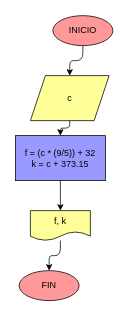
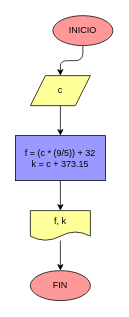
  <mxCell id="0" />
  <mxCell id="1" parent="0" />
  <mxCell id="2" value="" style="edgeStyle=orthogonalEdgeStyle;html=1;strokeColor=#000000;sketch=0;fontColor=#000000;" parent="1" source="3" target="5" edge="1"><mxGeometry relative="1" as="geometry" /></mxCell>
  <mxCell id="3" value="INICIO" style="ellipse;whiteSpace=wrap;html=1;fillColor=#FF9999;strokeColor=#000000;sketch=0;fontColor=#000000;" parent="1" vertex="1"><mxGeometry x="70" y="20" width="80" height="40" as="geometry" /></mxCell>
  <mxCell id="4" value="" style="edgeStyle=orthogonalEdgeStyle;html=1;strokeColor=#000000;sketch=0;fontColor=#000000;" parent="1" source="5" target="7" edge="1"><mxGeometry relative="1" as="geometry" /></mxCell>
- <mxCell id="5" value="c" style="shape=parallelogram;perimeter=parallelogramPerimeter;whiteSpace=wrap;html=1;fixedSize=1;fillColor=#FFFF99;strokeColor=#000000;sketch=0;fontColor=#000000;" parent="1" vertex="1"><mxGeometry x="40" y="100" width="105" height="60" as="geometry" /></mxCell>
+ <mxCell id="5" value="c" style="shape=parallelogram;perimeter=parallelogramPerimeter;whiteSpace=wrap;html=1;fixedSize=1;fillColor=#FFFF99;strokeColor=#000000;sketch=0;fontColor=#000000;" parent="1" vertex="1"><mxGeometry x="40" y="100" width="80" height="40" as="geometry" /></mxCell>
  <mxCell id="6" value="" style="edgeStyle=orthogonalEdgeStyle;html=1;strokeColor=#000000;sketch=0;fontColor=#000000;" parent="1" source="7" target="9" edge="1"><mxGeometry relative="1" as="geometry" /></mxCell>
  <mxCell id="7" value="&lt;div&gt;f = (c * (9/5)) + 32&lt;br&gt;&lt;/div&gt;&lt;div&gt;k = c + 373.15&lt;/div&gt;" style="whiteSpace=wrap;html=1;fillColor=#9999FF;strokeColor=#000000;sketch=0;fontColor=#000000;" parent="1" vertex="1"><mxGeometry x="20" y="180" width="120" height="60" as="geometry" /></mxCell>
  <mxCell id="8" value="" style="edgeStyle=orthogonalEdgeStyle;html=1;strokeColor=#000000;sketch=0;fontColor=#000000;" parent="1" source="9" target="10" edge="1"><mxGeometry relative="1" as="geometry" /></mxCell>
  <mxCell id="9" value="f, k" style="shape=document;whiteSpace=wrap;html=1;boundedLbl=1;fillColor=#FFFF99;strokeColor=#000000;sketch=0;fontColor=#000000;" parent="1" vertex="1"><mxGeometry x="40" y="280" width="80" height="40" as="geometry" /></mxCell>
- <mxCell id="10" value="FIN" style="ellipse;whiteSpace=wrap;html=1;fillColor=#FF9999;strokeColor=#000000;sketch=0;fontColor=#000000;" parent="1" vertex="1"><mxGeometry x="25" y="360" width="80" height="40" as="geometry" /></mxCell>
+ <mxCell id="10" value="FIN" style="ellipse;whiteSpace=wrap;html=1;fillColor=#FF9999;strokeColor=#000000;sketch=0;fontColor=#000000;" parent="1" vertex="1"><mxGeometry x="40" y="360" width="80" height="40" as="geometry" /></mxCell>
